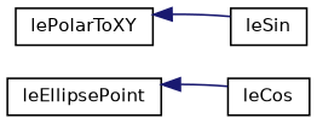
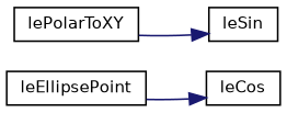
  digraph {
    rankdir=RL
    node [color=black fillcolor=white fontname=Helvetica fontsize=10 shape=record style=filled]
    edge [color=midnightblue dir=back fontname=Helvetica fontsize=10 labelfontname=Helvetica labelfontsize=10 style=solid]
    n1 [height=0.2 label=leCos width=0.4]
    n2 [height=0.2 label=leEllipsePoint width=0.4]
    n3 [height=0.2 label=leSin width=0.4]
    n4 [height=0.2 label=lePolarToXY width=0.4]
-   n2 -> n1
-   n4 -> n3
+   n1 -> n2
+   n3 -> n4
  }
